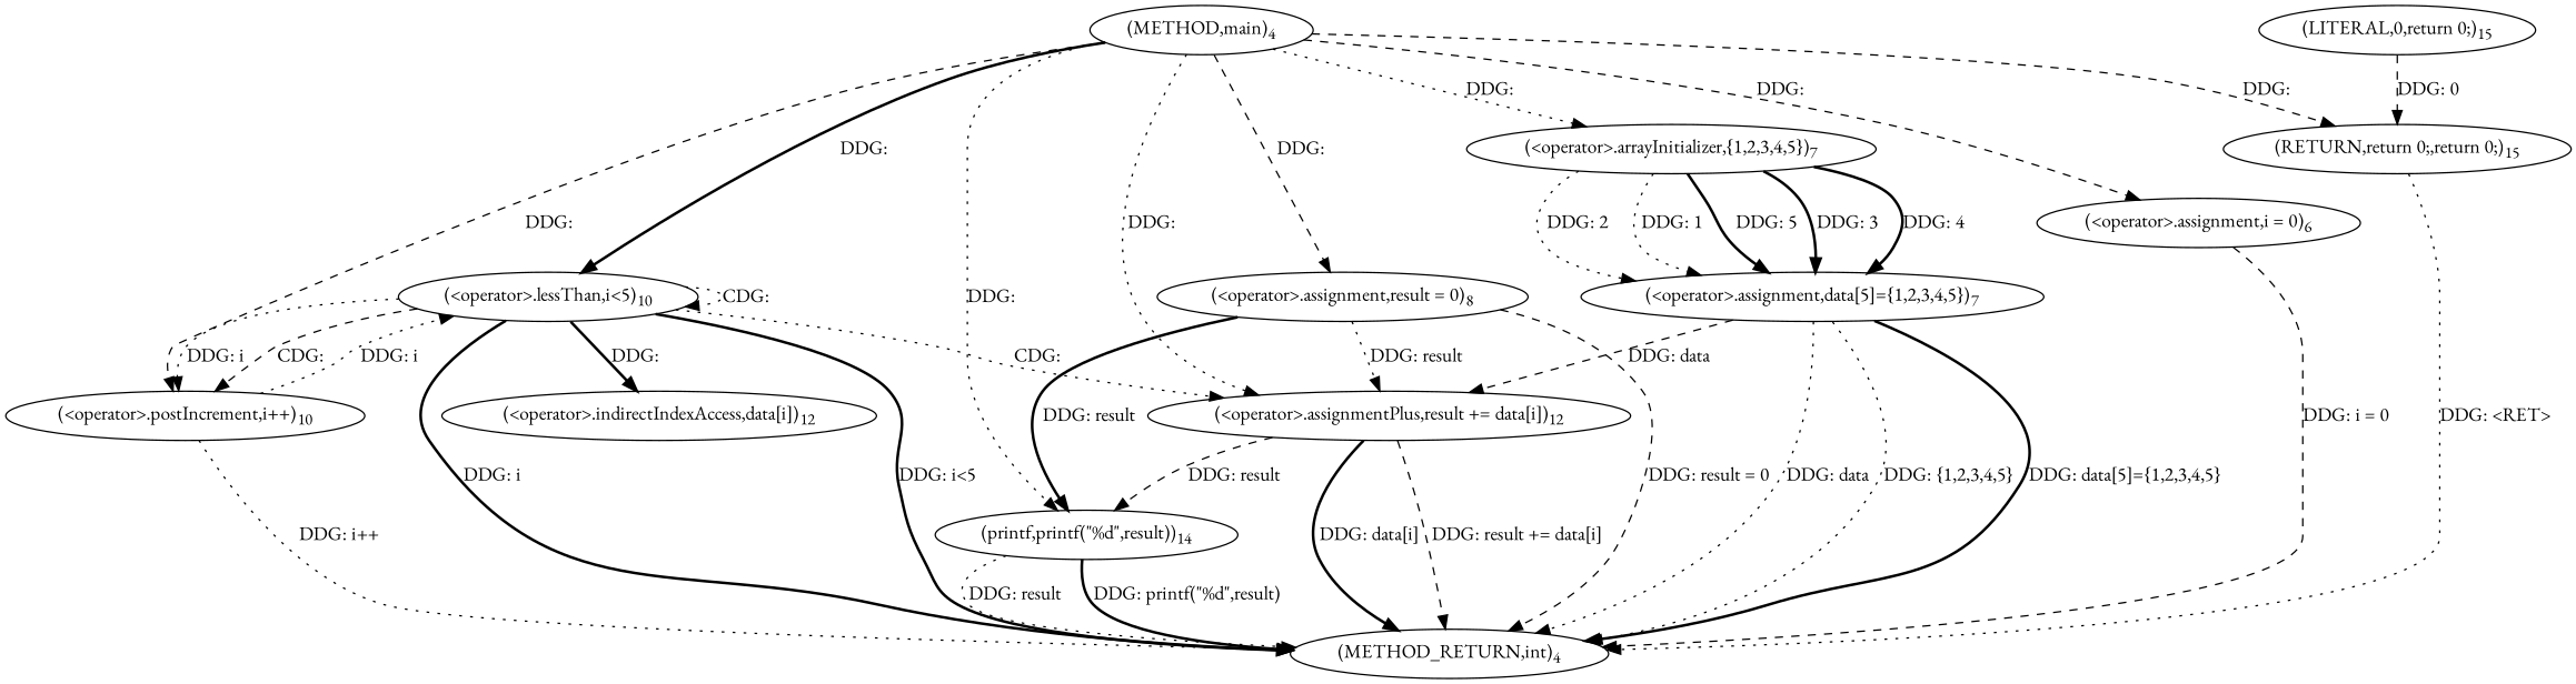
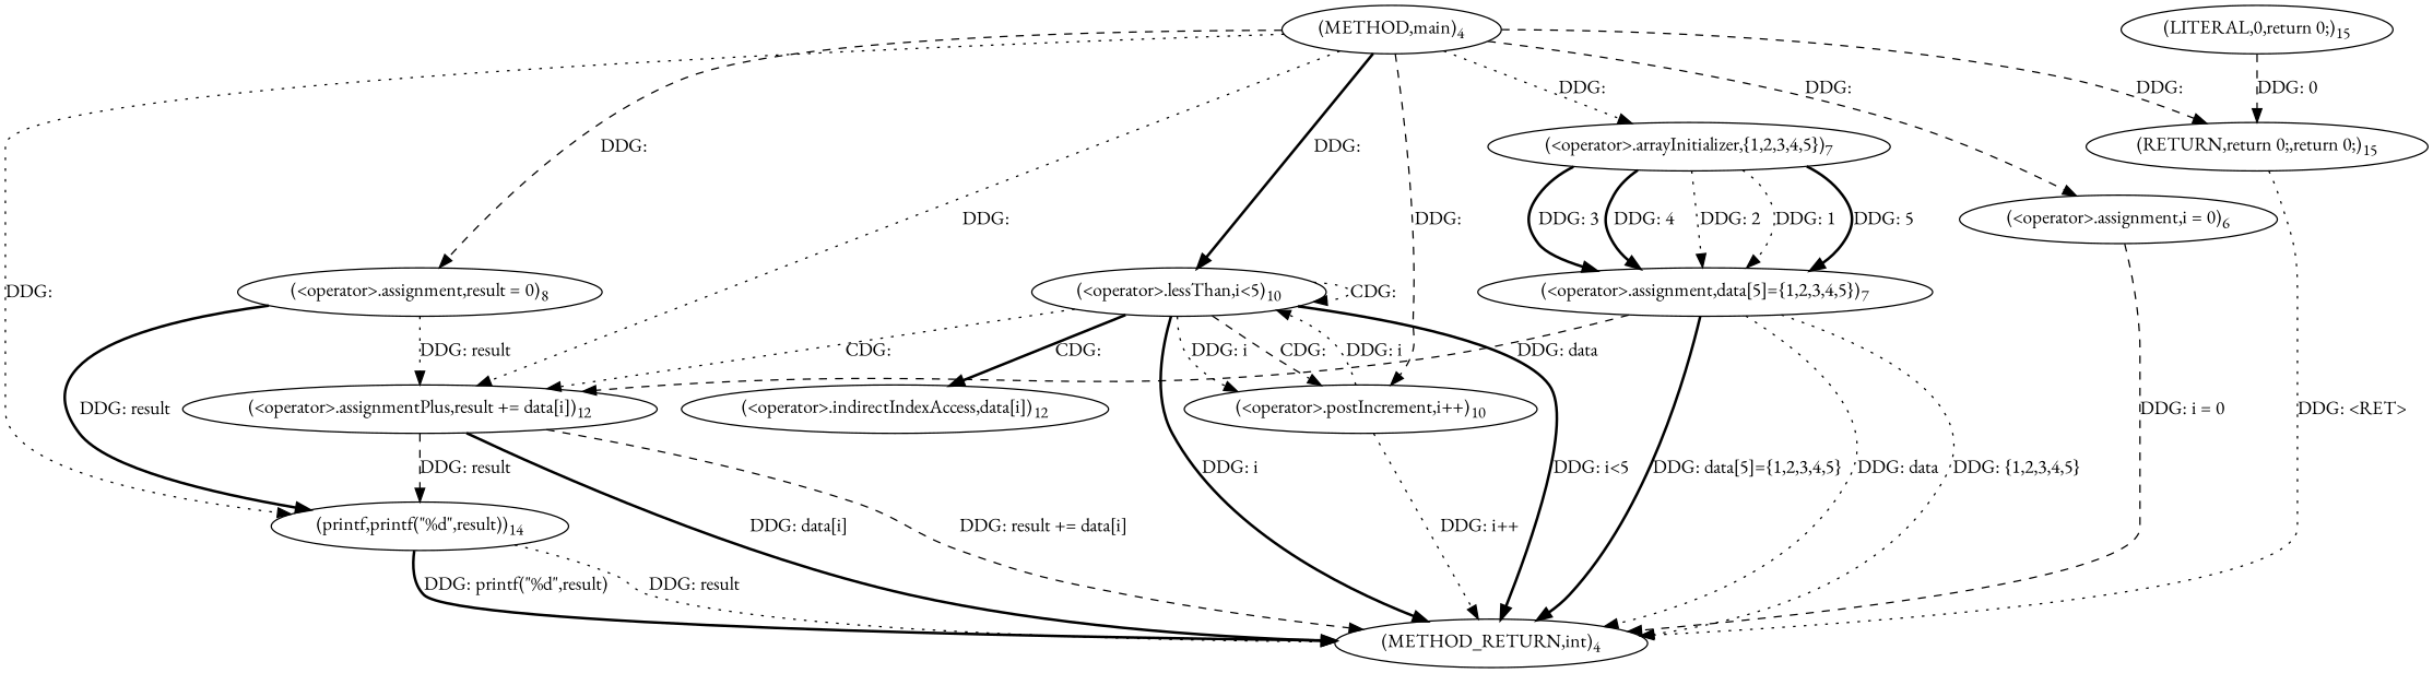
  digraph {
    fontname="EB Garamond"
    node [fontname="EB Garamond"]
    edge [fontname="EB Garamond" style=dotted]
    n1 [label=<(METHOD,main)<SUB>4</SUB>>]
    n2 [label=<(&lt;operator&gt;.assignment,i = 0)<SUB>6</SUB>>]
    n3 [label=<(&lt;operator&gt;.assignment,result = 0)<SUB>8</SUB>>]
    n4 [label=<(printf,printf(&quot;%d&quot;,result))<SUB>14</SUB>>]
    n5 [label=<(RETURN,return 0;,return 0;)<SUB>15</SUB>>]
    n6 [label=<(&lt;operator&gt;.lessThan,i&lt;5)<SUB>10</SUB>>]
    n7 [label=<(&lt;operator&gt;.postIncrement,i++)<SUB>10</SUB>>]
    n8 [label=<(&lt;operator&gt;.arrayInitializer,{1,2,3,4,5})<SUB>7</SUB>>]
    n9 [label=<(&lt;operator&gt;.assignmentPlus,result += data[i])<SUB>12</SUB>>]
    n10 [label=<(METHOD_RETURN,int)<SUB>4</SUB>>]
    n11 [label=<(&lt;operator&gt;.indirectIndexAccess,data[i])<SUB>12</SUB>>]
    n12 [label=<(LITERAL,0,return 0;)<SUB>15</SUB>>]
    n13 [label=<(&lt;operator&gt;.assignment,data[5]={1,2,3,4,5})<SUB>7</SUB>>]
    n1 -> n2 [label="DDG: " style=dashed]
    n1 -> n3 [label="DDG: " style=dashed]
    n1 -> n4 [label="DDG: "]
    n1 -> n5 [label="DDG: " style=dashed]
    n1 -> n6 [label="DDG: " style=bold]
    n1 -> n7 [label="DDG: " style=dashed]
    n1 -> n8 [label="DDG: "]
    n1 -> n9 [label="DDG: "]
    n2 -> n10 [label="DDG: i = 0" style=dashed]
    n3 -> n4 [label="DDG: result" style=bold]
    n3 -> n9 [label="DDG: result"]
-   n3 -> n10 [label="DDG: result = 0" style=dashed]
    n4 -> n10 [label="DDG: result"]
    n4 -> n10 [label="DDG: printf(&quot;%d&quot;,result)" style=bold]
    n5 -> n10 [label="DDG: &lt;RET&gt;"]
    n6 -> n6 [label="CDG: "]
    n6 -> n7 [label="DDG: i"]
    n6 -> n7 [label="CDG: " style=dashed]
    n6 -> n9 [label="CDG: "]
    n6 -> n10 [label="DDG: i" style=bold]
    n6 -> n10 [label="DDG: i&lt;5" style=bold]
-   n6 -> n11 [label="DDG: " style=bold]
+   n6 -> n11 [label="CDG: " style=bold]
    n7 -> n6 [label="DDG: i"]
    n7 -> n10 [label="DDG: i++"]
    n8 -> n13 [label="DDG: 4" style=bold]
    n8 -> n13 [label="DDG: 2"]
    n8 -> n13 [label="DDG: 1"]
    n8 -> n13 [label="DDG: 5" style=bold]
    n8 -> n13 [label="DDG: 3" style=bold]
    n9 -> n4 [label="DDG: result" style=dashed]
    n9 -> n10 [label="DDG: data[i]" style=bold]
    n9 -> n10 [label="DDG: result += data[i]" style=dashed]
    n12 -> n5 [label="DDG: 0" style=dashed]
    n13 -> n9 [label="DDG: data" style=dashed]
    n13 -> n10 [label="DDG: data"]
    n13 -> n10 [label="DDG: {1,2,3,4,5}"]
    n13 -> n10 [label="DDG: data[5]={1,2,3,4,5}" style=bold]
  }
